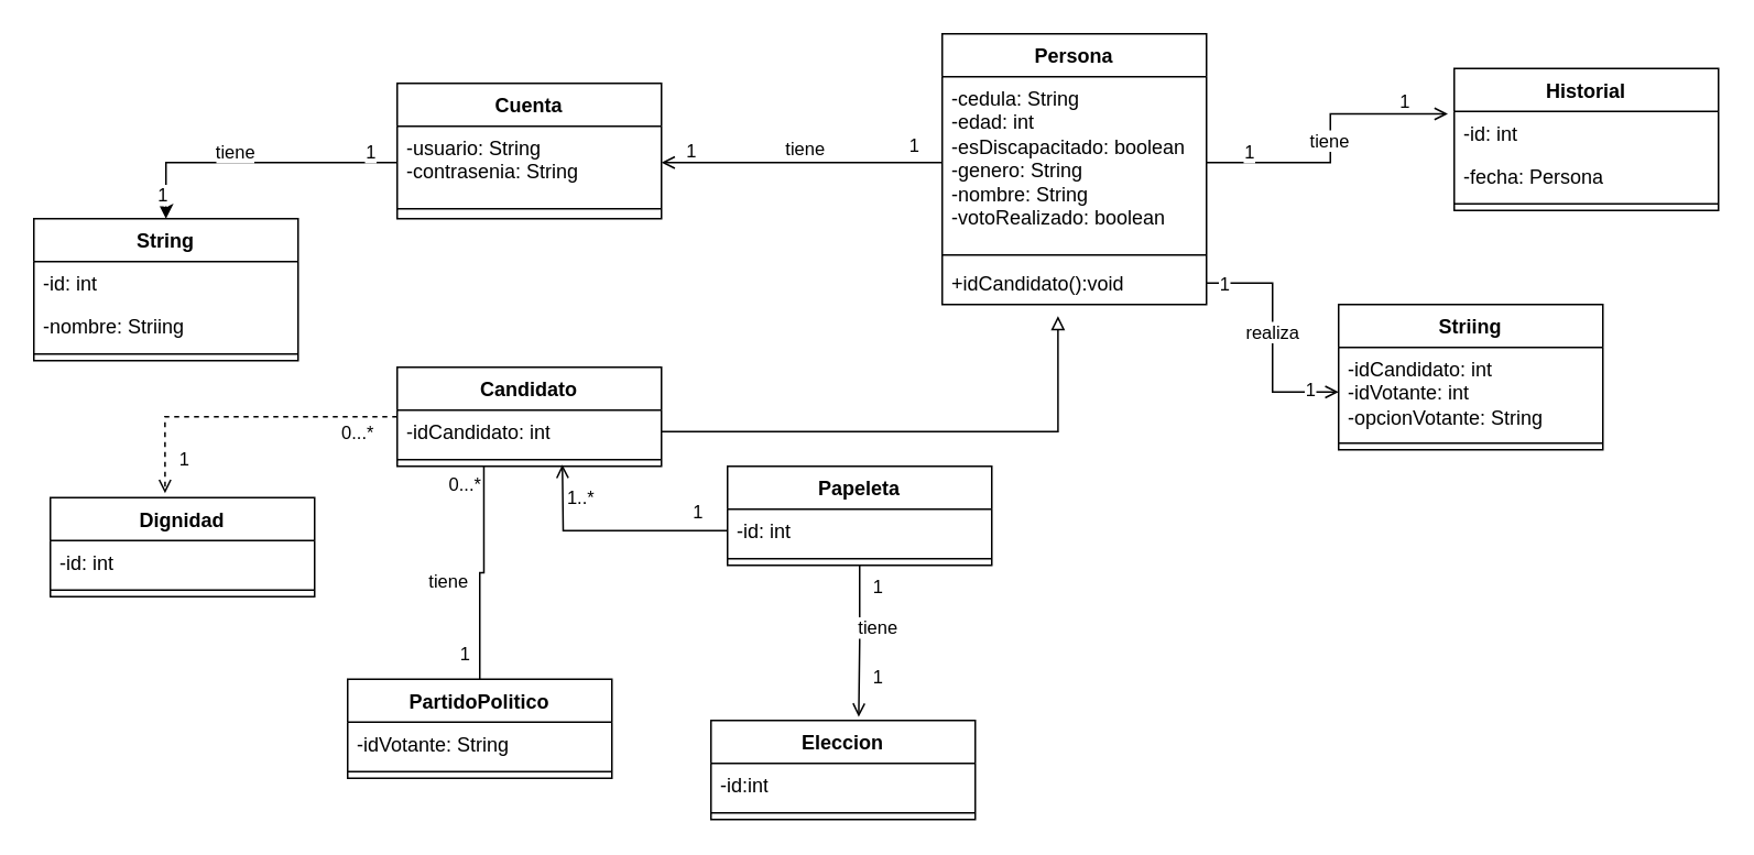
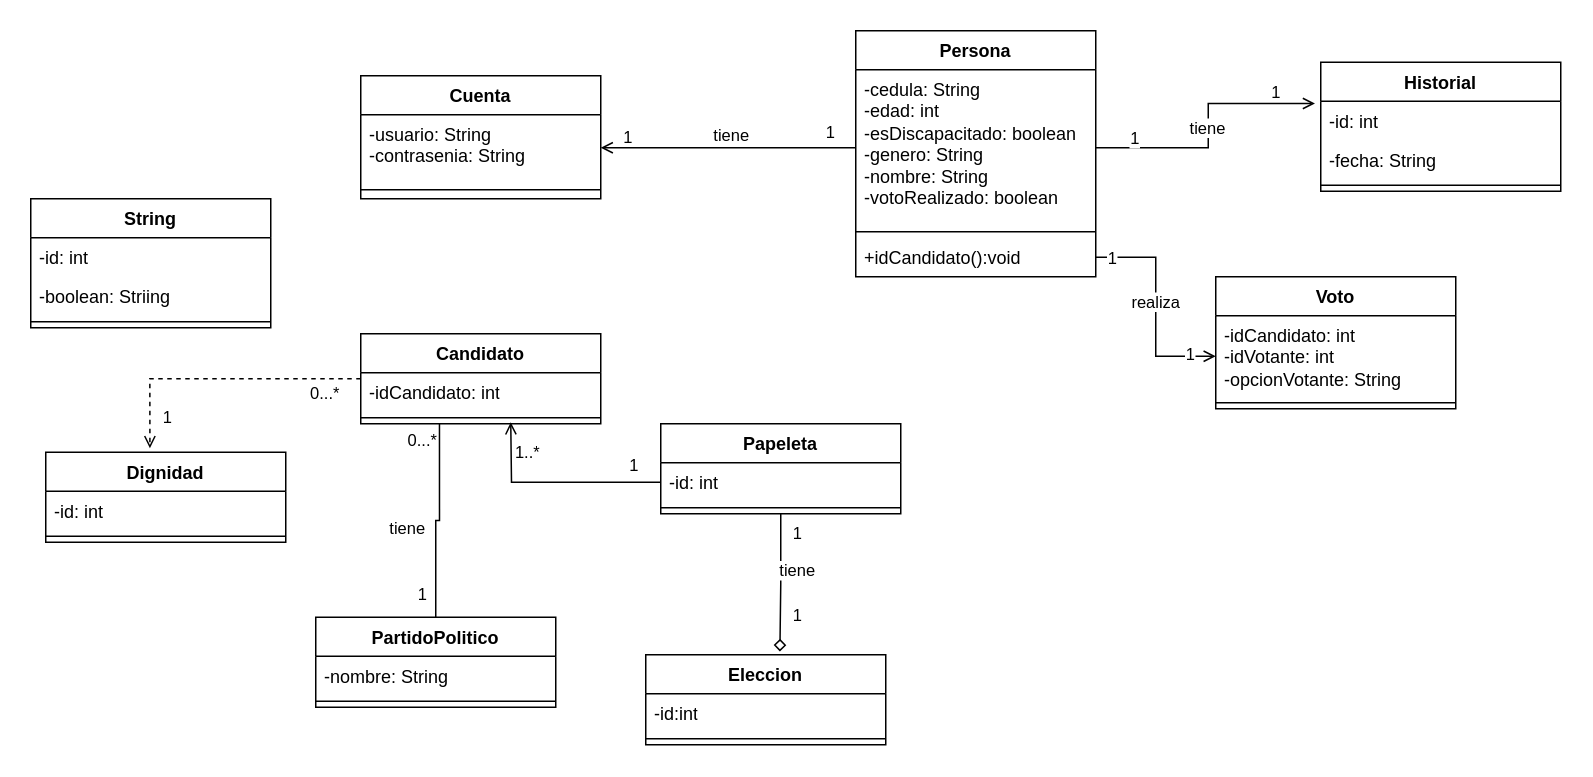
  <mxCell id="0" />
  <mxCell id="1" parent="0" />
- <mxCell id="2" style="edgeStyle=orthogonalEdgeStyle;rounded=0;orthogonalLoop=1;jettySize=auto;html=1;entryX=0.559;entryY=-0.036;entryDx=0;entryDy=0;entryPerimeter=0;endArrow=open;endFill=0;" edge="1" parent="1" source="6" target="17"><mxGeometry relative="1" as="geometry" /></mxCell>
+ <mxCell id="2" style="edgeStyle=orthogonalEdgeStyle;rounded=0;orthogonalLoop=1;jettySize=auto;html=1;entryX=0.559;entryY=-0.036;entryDx=0;entryDy=0;entryPerimeter=0;endArrow=diamond;endFill=0;" edge="1" parent="1" source="6" target="17"><mxGeometry relative="1" as="geometry" /></mxCell>
  <mxCell id="3" value="1" style="edgeLabel;html=1;align=center;verticalAlign=middle;resizable=0;points=[];" vertex="1" connectable="0" parent="2"><mxGeometry x="-0.668" relative="1" as="geometry"><mxPoint x="10" y="-2" as="offset" /></mxGeometry></mxCell>
  <mxCell id="4" value="1" style="edgeLabel;html=1;align=center;verticalAlign=middle;resizable=0;points=[];" vertex="1" connectable="0" parent="2"><mxGeometry x="0.461" y="1" relative="1" as="geometry"><mxPoint x="10" as="offset" /></mxGeometry></mxCell>
  <mxCell id="5" value="tiene" style="edgeLabel;html=1;align=center;verticalAlign=middle;resizable=0;points=[];" vertex="1" connectable="0" parent="2"><mxGeometry x="-0.182" y="1" relative="1" as="geometry"><mxPoint x="9" as="offset" /></mxGeometry></mxCell>
  <mxCell id="6" value="Papeleta" style="swimlane;fontStyle=1;align=center;verticalAlign=top;childLayout=stackLayout;horizontal=1;startSize=26;horizontalStack=0;resizeParent=1;resizeParentMax=0;resizeLast=0;collapsible=1;marginBottom=0;whiteSpace=wrap;html=1;" parent="1" vertex="1"><mxGeometry x="440" y="281.95" width="160" height="60" as="geometry" /></mxCell>
  <mxCell id="7" value="-id: int" style="text;strokeColor=none;fillColor=none;align=left;verticalAlign=top;spacingLeft=4;spacingRight=4;overflow=hidden;rotatable=0;points=[[0,0.5],[1,0.5]];portConstraint=eastwest;whiteSpace=wrap;html=1;" parent="6" vertex="1"><mxGeometry y="26" width="160" height="26" as="geometry" /></mxCell>
  <mxCell id="8" value="" style="line;strokeWidth=1;fillColor=none;align=left;verticalAlign=middle;spacingTop=-1;spacingLeft=3;spacingRight=3;rotatable=0;labelPosition=right;points=[];portConstraint=eastwest;strokeColor=inherit;" parent="6" vertex="1"><mxGeometry y="52" width="160" height="8" as="geometry" /></mxCell>
  <mxCell id="9" value="Persona" style="swimlane;fontStyle=1;align=center;verticalAlign=top;childLayout=stackLayout;horizontal=1;startSize=26;horizontalStack=0;resizeParent=1;resizeParentMax=0;resizeLast=0;collapsible=1;marginBottom=0;whiteSpace=wrap;html=1;" parent="1" vertex="1"><mxGeometry x="570" y="20" width="160" height="164" as="geometry" /></mxCell>
  <mxCell id="10" value="-cedula: String&lt;br&gt;-edad: int&lt;br&gt;-esDiscapacitado: boolean&lt;br&gt;-genero: String&lt;br&gt;-nombre: String&lt;br&gt;-votoRealizado: boolean&lt;br&gt;" style="text;strokeColor=none;fillColor=none;align=left;verticalAlign=top;spacingLeft=4;spacingRight=4;overflow=hidden;rotatable=0;points=[[0,0.5],[1,0.5]];portConstraint=eastwest;whiteSpace=wrap;html=1;" parent="9" vertex="1"><mxGeometry y="26" width="160" height="104" as="geometry" /></mxCell>
  <mxCell id="11" value="" style="line;strokeWidth=1;fillColor=none;align=left;verticalAlign=middle;spacingTop=-1;spacingLeft=3;spacingRight=3;rotatable=0;labelPosition=right;points=[];portConstraint=eastwest;strokeColor=inherit;" parent="9" vertex="1"><mxGeometry y="130" width="160" height="8" as="geometry" /></mxCell>
  <mxCell id="12" value="+idCandidato():void" style="text;strokeColor=none;fillColor=none;align=left;verticalAlign=top;spacingLeft=4;spacingRight=4;overflow=hidden;rotatable=0;points=[[0,0.5],[1,0.5]];portConstraint=eastwest;whiteSpace=wrap;html=1;" parent="9" vertex="1"><mxGeometry y="138" width="160" height="26" as="geometry" /></mxCell>
  <mxCell id="13" value="String" style="swimlane;fontStyle=1;align=center;verticalAlign=top;childLayout=stackLayout;horizontal=1;startSize=26;horizontalStack=0;resizeParent=1;resizeParentMax=0;resizeLast=0;collapsible=1;marginBottom=0;whiteSpace=wrap;html=1;" parent="1" vertex="1"><mxGeometry x="20" y="132" width="160" height="86" as="geometry" /></mxCell>
  <mxCell id="14" value="-id: int" style="text;strokeColor=none;fillColor=none;align=left;verticalAlign=top;spacingLeft=4;spacingRight=4;overflow=hidden;rotatable=0;points=[[0,0.5],[1,0.5]];portConstraint=eastwest;whiteSpace=wrap;html=1;" parent="13" vertex="1"><mxGeometry y="26" width="160" height="26" as="geometry" /></mxCell>
- <mxCell id="15" value="-nombre: Striing" style="text;strokeColor=none;fillColor=none;align=left;verticalAlign=top;spacingLeft=4;spacingRight=4;overflow=hidden;rotatable=0;points=[[0,0.5],[1,0.5]];portConstraint=eastwest;whiteSpace=wrap;html=1;" vertex="1" parent="13"><mxGeometry y="52" width="160" height="26" as="geometry" /></mxCell>
+ <mxCell id="15" value="-boolean: Striing" style="text;strokeColor=none;fillColor=none;align=left;verticalAlign=top;spacingLeft=4;spacingRight=4;overflow=hidden;rotatable=0;points=[[0,0.5],[1,0.5]];portConstraint=eastwest;whiteSpace=wrap;html=1;" vertex="1" parent="13"><mxGeometry y="52" width="160" height="26" as="geometry" /></mxCell>
  <mxCell id="16" value="" style="line;strokeWidth=1;fillColor=none;align=left;verticalAlign=middle;spacingTop=-1;spacingLeft=3;spacingRight=3;rotatable=0;labelPosition=right;points=[];portConstraint=eastwest;strokeColor=inherit;" parent="13" vertex="1"><mxGeometry y="78" width="160" height="8" as="geometry" /></mxCell>
  <mxCell id="17" value="Eleccion" style="swimlane;fontStyle=1;align=center;verticalAlign=top;childLayout=stackLayout;horizontal=1;startSize=26;horizontalStack=0;resizeParent=1;resizeParentMax=0;resizeLast=0;collapsible=1;marginBottom=0;whiteSpace=wrap;html=1;" parent="1" vertex="1"><mxGeometry x="430" y="435.95" width="160" height="60" as="geometry" /></mxCell>
  <mxCell id="18" value="-id:int" style="text;strokeColor=none;fillColor=none;align=left;verticalAlign=top;spacingLeft=4;spacingRight=4;overflow=hidden;rotatable=0;points=[[0,0.5],[1,0.5]];portConstraint=eastwest;whiteSpace=wrap;html=1;" parent="17" vertex="1"><mxGeometry y="26" width="160" height="26" as="geometry" /></mxCell>
  <mxCell id="19" value="" style="line;strokeWidth=1;fillColor=none;align=left;verticalAlign=middle;spacingTop=-1;spacingLeft=3;spacingRight=3;rotatable=0;labelPosition=right;points=[];portConstraint=eastwest;strokeColor=inherit;" parent="17" vertex="1"><mxGeometry y="52" width="160" height="8" as="geometry" /></mxCell>
- <mxCell id="20" value="Striing" style="swimlane;fontStyle=1;align=center;verticalAlign=top;childLayout=stackLayout;horizontal=1;startSize=26;horizontalStack=0;resizeParent=1;resizeParentMax=0;resizeLast=0;collapsible=1;marginBottom=0;whiteSpace=wrap;html=1;" parent="1" vertex="1"><mxGeometry x="810" y="184" width="160" height="88" as="geometry" /></mxCell>
+ <mxCell id="20" value="Voto" style="swimlane;fontStyle=1;align=center;verticalAlign=top;childLayout=stackLayout;horizontal=1;startSize=26;horizontalStack=0;resizeParent=1;resizeParentMax=0;resizeLast=0;collapsible=1;marginBottom=0;whiteSpace=wrap;html=1;" parent="1" vertex="1"><mxGeometry x="810" y="184" width="160" height="88" as="geometry" /></mxCell>
  <mxCell id="21" value="-idCandidato: int&lt;br&gt;-idVotante: int&lt;br&gt;-opcionVotante: String" style="text;strokeColor=none;fillColor=none;align=left;verticalAlign=top;spacingLeft=4;spacingRight=4;overflow=hidden;rotatable=0;points=[[0,0.5],[1,0.5]];portConstraint=eastwest;whiteSpace=wrap;html=1;" parent="20" vertex="1"><mxGeometry y="26" width="160" height="54" as="geometry" /></mxCell>
  <mxCell id="22" value="" style="line;strokeWidth=1;fillColor=none;align=left;verticalAlign=middle;spacingTop=-1;spacingLeft=3;spacingRight=3;rotatable=0;labelPosition=right;points=[];portConstraint=eastwest;strokeColor=inherit;" parent="20" vertex="1"><mxGeometry y="80" width="160" height="8" as="geometry" /></mxCell>
  <mxCell id="23" value="Dignidad" style="swimlane;fontStyle=1;align=center;verticalAlign=top;childLayout=stackLayout;horizontal=1;startSize=26;horizontalStack=0;resizeParent=1;resizeParentMax=0;resizeLast=0;collapsible=1;marginBottom=0;whiteSpace=wrap;html=1;" parent="1" vertex="1"><mxGeometry x="30" y="301" width="160" height="60" as="geometry" /></mxCell>
  <mxCell id="24" value="-id: int" style="text;strokeColor=none;fillColor=none;align=left;verticalAlign=top;spacingLeft=4;spacingRight=4;overflow=hidden;rotatable=0;points=[[0,0.5],[1,0.5]];portConstraint=eastwest;whiteSpace=wrap;html=1;" parent="23" vertex="1"><mxGeometry y="26" width="160" height="26" as="geometry" /></mxCell>
  <mxCell id="25" value="" style="line;strokeWidth=1;fillColor=none;align=left;verticalAlign=middle;spacingTop=-1;spacingLeft=3;spacingRight=3;rotatable=0;labelPosition=right;points=[];portConstraint=eastwest;strokeColor=inherit;" parent="23" vertex="1"><mxGeometry y="52" width="160" height="8" as="geometry" /></mxCell>
  <mxCell id="26" style="edgeStyle=orthogonalEdgeStyle;rounded=0;orthogonalLoop=1;jettySize=auto;html=1;entryX=0.328;entryY=0.977;entryDx=0;entryDy=0;entryPerimeter=0;endArrow=none;endFill=0;" edge="1" parent="1" source="30" target="38"><mxGeometry relative="1" as="geometry"><mxPoint x="290" y="291" as="targetPoint" /></mxGeometry></mxCell>
  <mxCell id="27" value="1" style="edgeLabel;html=1;align=center;verticalAlign=middle;resizable=0;points=[];" vertex="1" connectable="0" parent="26"><mxGeometry x="-0.762" relative="1" as="geometry"><mxPoint x="-10" as="offset" /></mxGeometry></mxCell>
  <mxCell id="28" value="0...*" style="edgeLabel;html=1;align=center;verticalAlign=middle;resizable=0;points=[];" vertex="1" connectable="0" parent="26"><mxGeometry x="0.842" y="1" relative="1" as="geometry"><mxPoint x="-11" as="offset" /></mxGeometry></mxCell>
  <mxCell id="29" value="tiene" style="edgeLabel;html=1;align=center;verticalAlign=middle;resizable=0;points=[];" vertex="1" connectable="0" parent="26"><mxGeometry x="-0.13" y="-2" relative="1" as="geometry"><mxPoint x="-22" y="-3" as="offset" /></mxGeometry></mxCell>
  <mxCell id="30" value="PartidoPolitico" style="swimlane;fontStyle=1;align=center;verticalAlign=top;childLayout=stackLayout;horizontal=1;startSize=26;horizontalStack=0;resizeParent=1;resizeParentMax=0;resizeLast=0;collapsible=1;marginBottom=0;whiteSpace=wrap;html=1;" parent="1" vertex="1"><mxGeometry x="210" y="411" width="160" height="60" as="geometry" /></mxCell>
- <mxCell id="31" value="-idVotante: String" style="text;strokeColor=none;fillColor=none;align=left;verticalAlign=top;spacingLeft=4;spacingRight=4;overflow=hidden;rotatable=0;points=[[0,0.5],[1,0.5]];portConstraint=eastwest;whiteSpace=wrap;html=1;" parent="30" vertex="1"><mxGeometry y="26" width="160" height="26" as="geometry" /></mxCell>
+ <mxCell id="31" value="-nombre: String" style="text;strokeColor=none;fillColor=none;align=left;verticalAlign=top;spacingLeft=4;spacingRight=4;overflow=hidden;rotatable=0;points=[[0,0.5],[1,0.5]];portConstraint=eastwest;whiteSpace=wrap;html=1;" parent="30" vertex="1"><mxGeometry y="26" width="160" height="26" as="geometry" /></mxCell>
  <mxCell id="32" value="" style="line;strokeWidth=1;fillColor=none;align=left;verticalAlign=middle;spacingTop=-1;spacingLeft=3;spacingRight=3;rotatable=0;labelPosition=right;points=[];portConstraint=eastwest;strokeColor=inherit;" parent="30" vertex="1"><mxGeometry y="52" width="160" height="8" as="geometry" /></mxCell>
  <mxCell id="33" style="edgeStyle=orthogonalEdgeStyle;rounded=0;orthogonalLoop=1;jettySize=auto;html=1;entryX=0.434;entryY=-0.045;entryDx=0;entryDy=0;entryPerimeter=0;endArrow=open;endFill=0;dashed=1;" edge="1" parent="1" source="36" target="23"><mxGeometry relative="1" as="geometry" /></mxCell>
  <mxCell id="34" value="0...*" style="edgeLabel;html=1;align=center;verticalAlign=middle;resizable=0;points=[];" vertex="1" connectable="0" parent="33"><mxGeometry x="-0.732" y="1" relative="1" as="geometry"><mxPoint y="8" as="offset" /></mxGeometry></mxCell>
  <mxCell id="35" value="1" style="edgeLabel;html=1;align=center;verticalAlign=middle;resizable=0;points=[];" vertex="1" connectable="0" parent="33"><mxGeometry x="0.78" y="-1" relative="1" as="geometry"><mxPoint x="12" as="offset" /></mxGeometry></mxCell>
  <mxCell id="36" value="Candidato" style="swimlane;fontStyle=1;align=center;verticalAlign=top;childLayout=stackLayout;horizontal=1;startSize=26;horizontalStack=0;resizeParent=1;resizeParentMax=0;resizeLast=0;collapsible=1;marginBottom=0;whiteSpace=wrap;html=1;" parent="1" vertex="1"><mxGeometry x="240" y="221.95" width="160" height="60" as="geometry" /></mxCell>
  <mxCell id="37" value="-idCandidato: int" style="text;strokeColor=none;fillColor=none;align=left;verticalAlign=top;spacingLeft=4;spacingRight=4;overflow=hidden;rotatable=0;points=[[0,0.5],[1,0.5]];portConstraint=eastwest;whiteSpace=wrap;html=1;" parent="36" vertex="1"><mxGeometry y="26" width="160" height="26" as="geometry" /></mxCell>
  <mxCell id="38" value="" style="line;strokeWidth=1;fillColor=none;align=left;verticalAlign=middle;spacingTop=-1;spacingLeft=3;spacingRight=3;rotatable=0;labelPosition=right;points=[];portConstraint=eastwest;strokeColor=inherit;" parent="36" vertex="1"><mxGeometry y="52" width="160" height="8" as="geometry" /></mxCell>
  <mxCell id="39" value="Historial" style="swimlane;fontStyle=1;align=center;verticalAlign=top;childLayout=stackLayout;horizontal=1;startSize=26;horizontalStack=0;resizeParent=1;resizeParentMax=0;resizeLast=0;collapsible=1;marginBottom=0;whiteSpace=wrap;html=1;" parent="1" vertex="1"><mxGeometry x="880" y="41" width="160" height="86" as="geometry" /></mxCell>
  <mxCell id="40" value="-id: int" style="text;strokeColor=none;fillColor=none;align=left;verticalAlign=top;spacingLeft=4;spacingRight=4;overflow=hidden;rotatable=0;points=[[0,0.5],[1,0.5]];portConstraint=eastwest;whiteSpace=wrap;html=1;" parent="39" vertex="1"><mxGeometry y="26" width="160" height="26" as="geometry" /></mxCell>
- <mxCell id="41" value="-fecha: Persona" style="text;strokeColor=none;fillColor=none;align=left;verticalAlign=top;spacingLeft=4;spacingRight=4;overflow=hidden;rotatable=0;points=[[0,0.5],[1,0.5]];portConstraint=eastwest;whiteSpace=wrap;html=1;" vertex="1" parent="39"><mxGeometry y="52" width="160" height="26" as="geometry" /></mxCell>
+ <mxCell id="41" value="-fecha: String" style="text;strokeColor=none;fillColor=none;align=left;verticalAlign=top;spacingLeft=4;spacingRight=4;overflow=hidden;rotatable=0;points=[[0,0.5],[1,0.5]];portConstraint=eastwest;whiteSpace=wrap;html=1;" vertex="1" parent="39"><mxGeometry y="52" width="160" height="26" as="geometry" /></mxCell>
  <mxCell id="42" value="" style="line;strokeWidth=1;fillColor=none;align=left;verticalAlign=middle;spacingTop=-1;spacingLeft=3;spacingRight=3;rotatable=0;labelPosition=right;points=[];portConstraint=eastwest;strokeColor=inherit;" parent="39" vertex="1"><mxGeometry y="78" width="160" height="8" as="geometry" /></mxCell>
  <mxCell id="43" value="Cuenta" style="swimlane;fontStyle=1;align=center;verticalAlign=top;childLayout=stackLayout;horizontal=1;startSize=26;horizontalStack=0;resizeParent=1;resizeParentMax=0;resizeLast=0;collapsible=1;marginBottom=0;whiteSpace=wrap;html=1;" parent="1" vertex="1"><mxGeometry x="240" y="50" width="160" height="82" as="geometry" /></mxCell>
  <mxCell id="44" value="-usuario: String&lt;br&gt;-contrasenia: String" style="text;strokeColor=none;fillColor=none;align=left;verticalAlign=top;spacingLeft=4;spacingRight=4;overflow=hidden;rotatable=0;points=[[0,0.5],[1,0.5]];portConstraint=eastwest;whiteSpace=wrap;html=1;" parent="43" vertex="1"><mxGeometry y="26" width="160" height="44" as="geometry" /></mxCell>
  <mxCell id="45" value="" style="line;strokeWidth=1;fillColor=none;align=left;verticalAlign=middle;spacingTop=-1;spacingLeft=3;spacingRight=3;rotatable=0;labelPosition=right;points=[];portConstraint=eastwest;strokeColor=inherit;" parent="43" vertex="1"><mxGeometry y="70" width="160" height="12" as="geometry" /></mxCell>
  <mxCell id="46" style="edgeStyle=orthogonalEdgeStyle;rounded=0;orthogonalLoop=1;jettySize=auto;html=1;entryX=1;entryY=0.5;entryDx=0;entryDy=0;endArrow=open;endFill=0;" edge="1" parent="1" source="10" target="44"><mxGeometry relative="1" as="geometry" /></mxCell>
  <mxCell id="47" value="1" style="edgeLabel;html=1;align=center;verticalAlign=middle;resizable=0;points=[];" vertex="1" connectable="0" parent="46"><mxGeometry x="-0.786" y="1" relative="1" as="geometry"><mxPoint y="-12" as="offset" /></mxGeometry></mxCell>
  <mxCell id="48" value="1" style="edgeLabel;html=1;align=center;verticalAlign=middle;resizable=0;points=[];" vertex="1" connectable="0" parent="46"><mxGeometry x="0.797" relative="1" as="geometry"><mxPoint y="-8" as="offset" /></mxGeometry></mxCell>
  <mxCell id="49" value="tiene" style="edgeLabel;html=1;align=center;verticalAlign=middle;resizable=0;points=[];" vertex="1" connectable="0" parent="46"><mxGeometry x="-0.055" y="-1" relative="1" as="geometry"><mxPoint x="-4" y="-8" as="offset" /></mxGeometry></mxCell>
  <mxCell id="50" style="edgeStyle=orthogonalEdgeStyle;rounded=0;orthogonalLoop=1;jettySize=auto;html=1;entryX=-0.024;entryY=0.059;entryDx=0;entryDy=0;entryPerimeter=0;endArrow=open;endFill=0;" edge="1" parent="1" source="10" target="40"><mxGeometry relative="1" as="geometry" /></mxCell>
  <mxCell id="51" value="1" style="edgeLabel;html=1;align=center;verticalAlign=middle;resizable=0;points=[];" vertex="1" connectable="0" parent="50"><mxGeometry x="-0.716" y="1" relative="1" as="geometry"><mxPoint y="-6" as="offset" /></mxGeometry></mxCell>
  <mxCell id="52" value="1" style="edgeLabel;html=1;align=center;verticalAlign=middle;resizable=0;points=[];" vertex="1" connectable="0" parent="50"><mxGeometry x="0.693" y="1" relative="1" as="geometry"><mxPoint y="-7" as="offset" /></mxGeometry></mxCell>
  <mxCell id="53" value="tiene&amp;nbsp;" style="edgeLabel;html=1;align=center;verticalAlign=middle;resizable=0;points=[];" vertex="1" connectable="0" parent="50"><mxGeometry x="0.015" relative="1" as="geometry"><mxPoint as="offset" /></mxGeometry></mxCell>
  <mxCell id="54" style="edgeStyle=orthogonalEdgeStyle;rounded=0;orthogonalLoop=1;jettySize=auto;html=1;endArrow=open;endFill=0;" edge="1" parent="1" source="7"><mxGeometry relative="1" as="geometry"><mxPoint x="340" y="281" as="targetPoint" /></mxGeometry></mxCell>
  <mxCell id="55" value="1" style="edgeLabel;html=1;align=center;verticalAlign=middle;resizable=0;points=[];" vertex="1" connectable="0" parent="54"><mxGeometry x="-0.726" y="-1" relative="1" as="geometry"><mxPoint y="-11" as="offset" /></mxGeometry></mxCell>
  <mxCell id="56" value="1..*" style="edgeLabel;html=1;align=center;verticalAlign=middle;resizable=0;points=[];" vertex="1" connectable="0" parent="54"><mxGeometry x="0.695" y="1" relative="1" as="geometry"><mxPoint x="11" y="-2" as="offset" /></mxGeometry></mxCell>
  <mxCell id="57" style="edgeStyle=orthogonalEdgeStyle;rounded=0;orthogonalLoop=1;jettySize=auto;html=1;entryX=0;entryY=0.5;entryDx=0;entryDy=0;endArrow=open;endFill=0;" edge="1" parent="1" source="12" target="21"><mxGeometry relative="1" as="geometry" /></mxCell>
  <mxCell id="58" value="1" style="edgeLabel;html=1;align=center;verticalAlign=middle;resizable=0;points=[];" vertex="1" connectable="0" parent="57"><mxGeometry x="-0.866" relative="1" as="geometry"><mxPoint as="offset" /></mxGeometry></mxCell>
  <mxCell id="59" value="1" style="edgeLabel;html=1;align=center;verticalAlign=middle;resizable=0;points=[];" vertex="1" connectable="0" parent="57"><mxGeometry x="0.749" y="2" relative="1" as="geometry"><mxPoint as="offset" /></mxGeometry></mxCell>
  <mxCell id="60" value="realiza" style="edgeLabel;html=1;align=center;verticalAlign=middle;resizable=0;points=[];" vertex="1" connectable="0" parent="57"><mxGeometry x="-0.052" y="-1" relative="1" as="geometry"><mxPoint as="offset" /></mxGeometry></mxCell>
- <mxCell id="61" style="edgeStyle=orthogonalEdgeStyle;rounded=0;orthogonalLoop=1;jettySize=auto;html=1;entryX=0.438;entryY=1.269;entryDx=0;entryDy=0;entryPerimeter=0;endArrow=block;endFill=0;" edge="1" parent="1" source="37" target="12"><mxGeometry relative="1" as="geometry"><mxPoint x="640" y="201" as="targetPoint" /><Array as="points"><mxPoint x="640" y="261" /></Array></mxGeometry></mxCell>
- <mxCell id="62" style="edgeStyle=orthogonalEdgeStyle;rounded=0;orthogonalLoop=1;jettySize=auto;html=1;entryX=0.5;entryY=0;entryDx=0;entryDy=0;" edge="1" parent="1" source="44" target="13"><mxGeometry relative="1" as="geometry" /></mxCell>
- <mxCell id="63" value="1" style="edgeLabel;html=1;align=center;verticalAlign=middle;resizable=0;points=[];" vertex="1" connectable="0" parent="62"><mxGeometry x="-0.81" y="2" relative="1" as="geometry"><mxPoint y="-9" as="offset" /></mxGeometry></mxCell>
- <mxCell id="64" value="1" style="edgeLabel;html=1;align=center;verticalAlign=middle;resizable=0;points=[];" vertex="1" connectable="0" parent="62"><mxGeometry x="0.822" y="-3" relative="1" as="geometry"><mxPoint as="offset" /></mxGeometry></mxCell>
- <mxCell id="65" value="tiene" style="edgeLabel;html=1;align=center;verticalAlign=middle;resizable=0;points=[];" vertex="1" connectable="0" parent="62"><mxGeometry x="0.138" y="4" relative="1" as="geometry"><mxPoint y="-11" as="offset" /></mxGeometry></mxCell>
